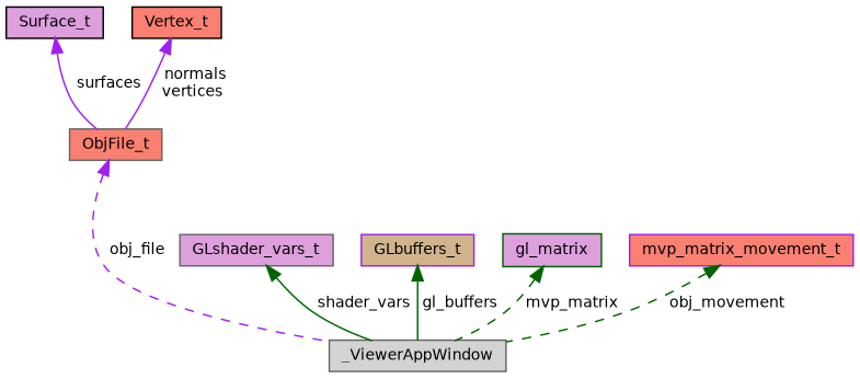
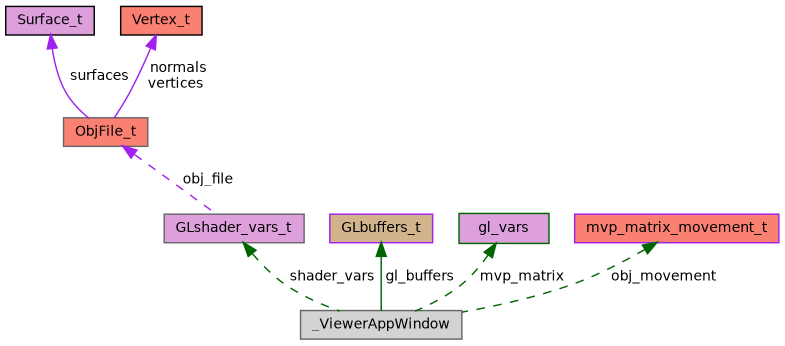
  digraph {
    node [color=gray40 fillcolor=salmon fontname=Helvetica fontsize=10 shape=record style=filled]
    edge [color=darkgreen dir=back fontname=Helvetica fontsize=10 labelfontname=Helvetica labelfontsize=10 style=solid]
    n1 [fillcolor=lightgrey fontcolor=black height=0.2 label=_ViewerAppWindow width=0.4]
    n2 [height=0.2 label=ObjFile_t width=0.4]
    n3 [color=black fillcolor=plum height=0.2 label=Surface_t width=0.4]
    n4 [color=black height=0.2 label=Vertex_t width=0.4]
    n5 [color=purple fillcolor=tan height=0.2 label=GLbuffers_t width=0.4]
-   n6 [color=darkgreen fillcolor=plum height=0.2 label=gl_matrix width=0.4]
+   n6 [color=darkgreen fillcolor=plum height=0.2 label=gl_vars width=0.4]
    n7 [fillcolor=plum height=0.2 label=GLshader_vars_t width=0.4]
    n8 [color=purple height=0.2 label=mvp_matrix_movement_t width=0.4]
-   n2 -> n1 [color=purple label=" obj_file" style=dashed]
+   n2 -> n7 [color=purple label=" obj_file" style=dashed]
    n3 -> n2 [color=purple label=" surfaces"]
    n4 -> n2 [color=purple label=" normals\nvertices"]
    n5 -> n1 [label=" gl_buffers"]
    n6 -> n1 [label=" mvp_matrix" style=dashed]
-   n7 -> n1 [label=" shader_vars"]
+   n7 -> n1 [label=" shader_vars" style=dashed]
    n8 -> n1 [label=" obj_movement" style=dashed]
  }
